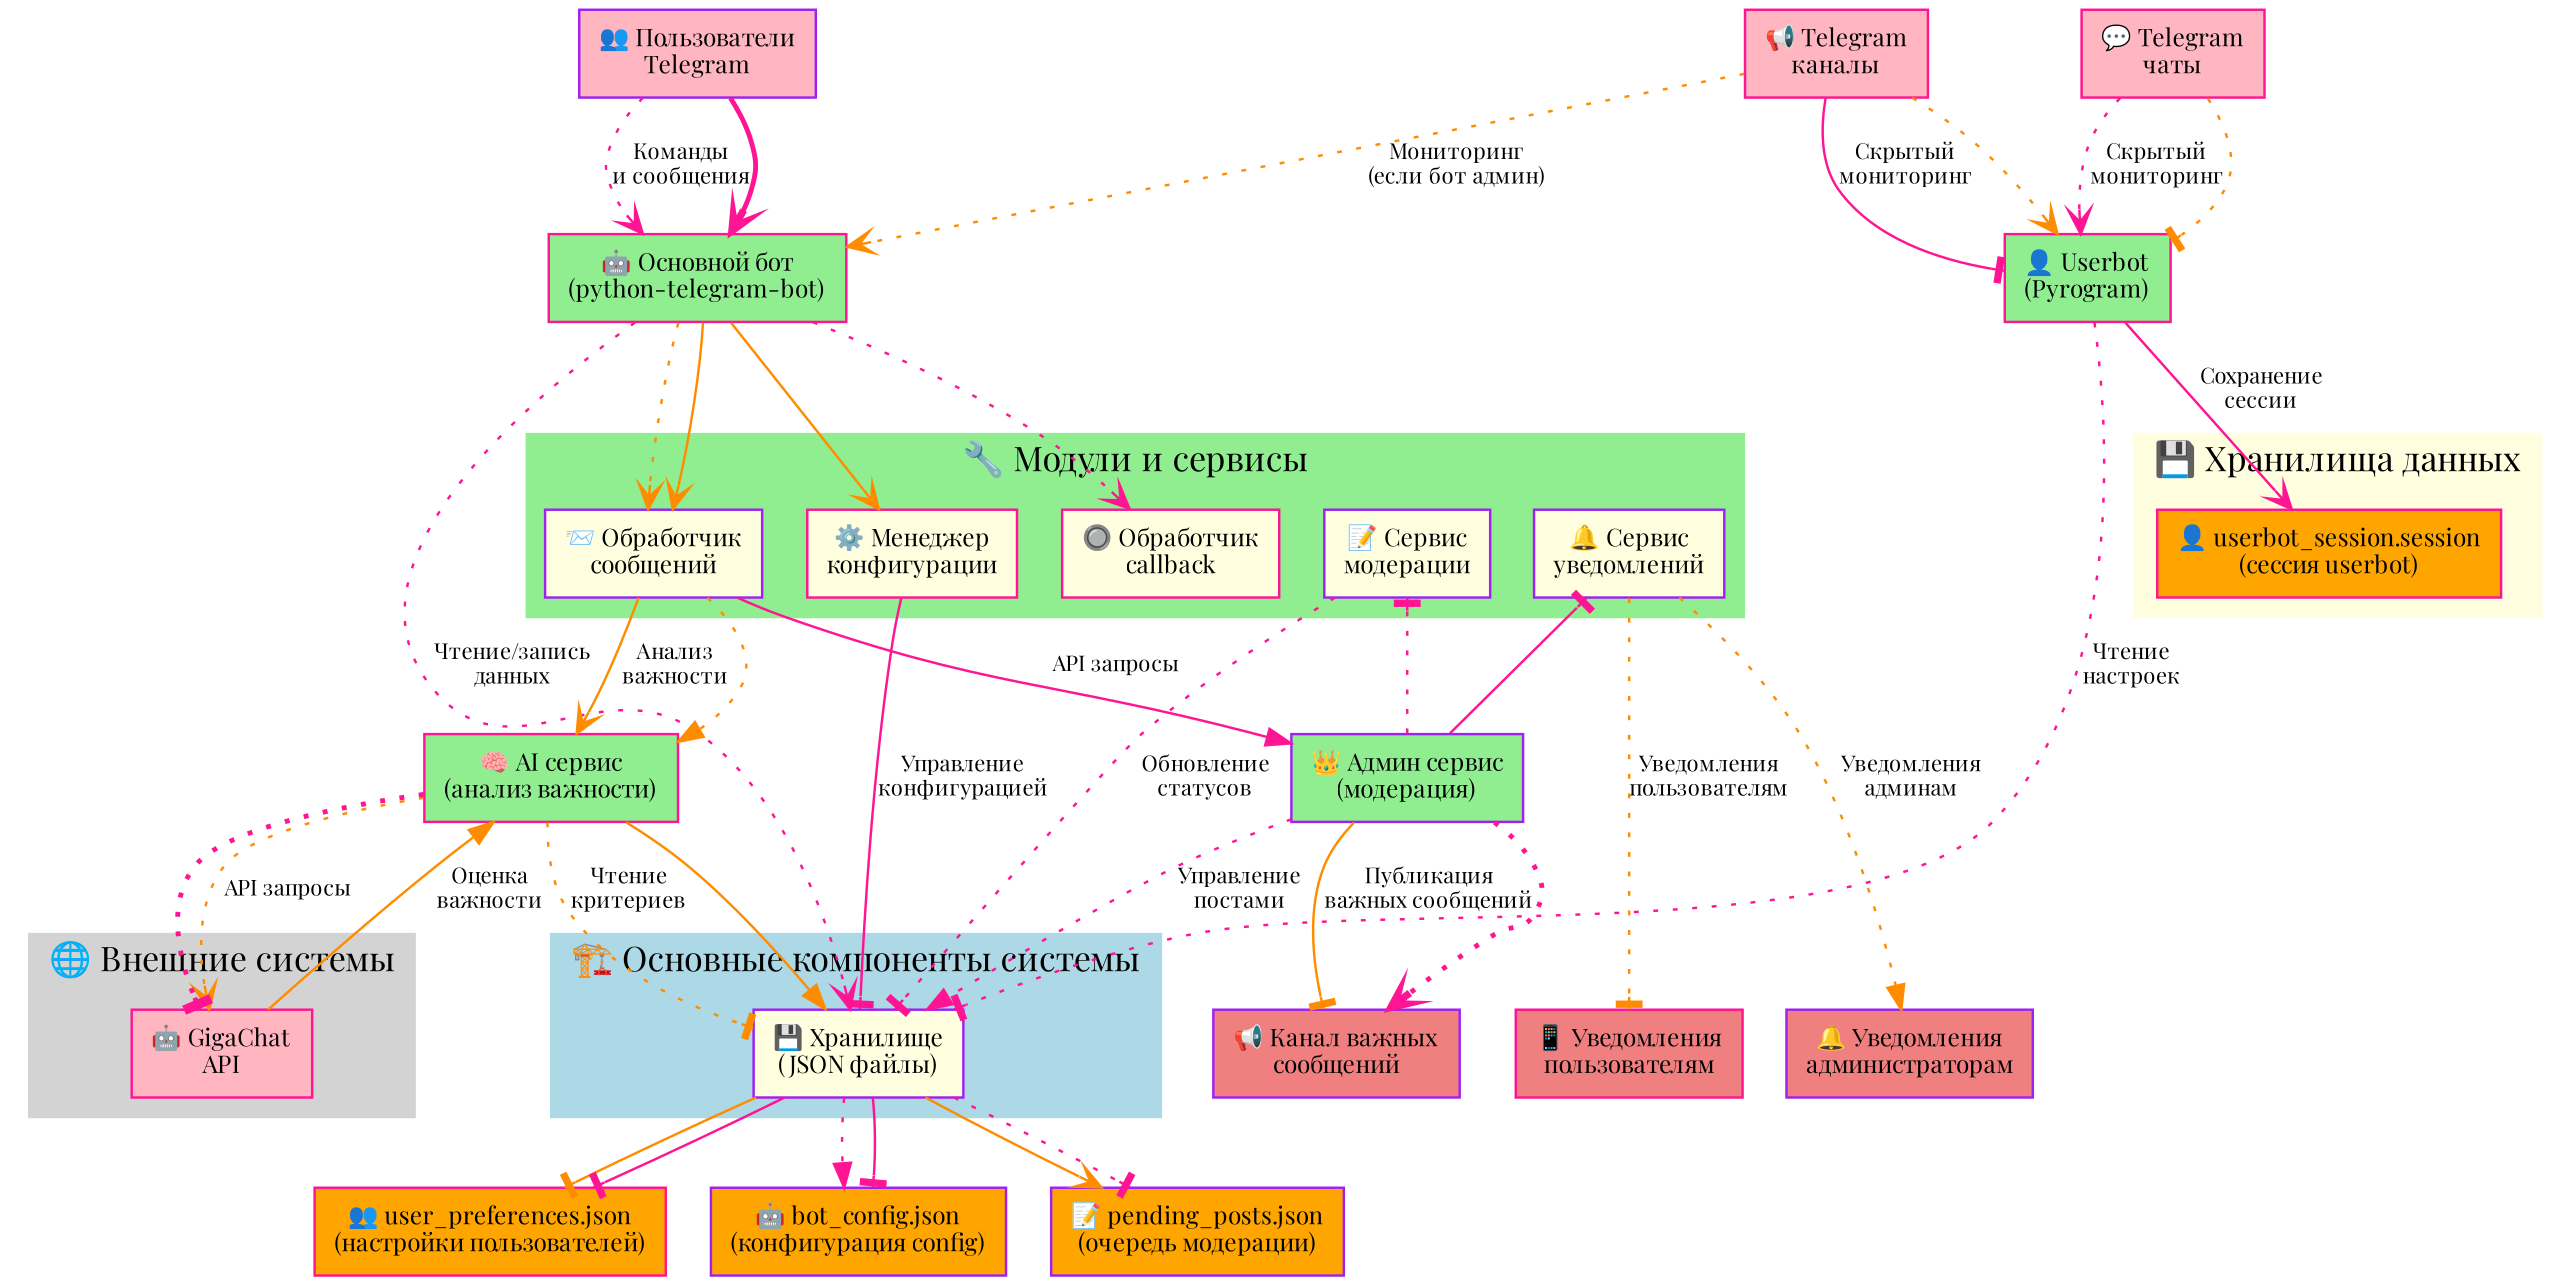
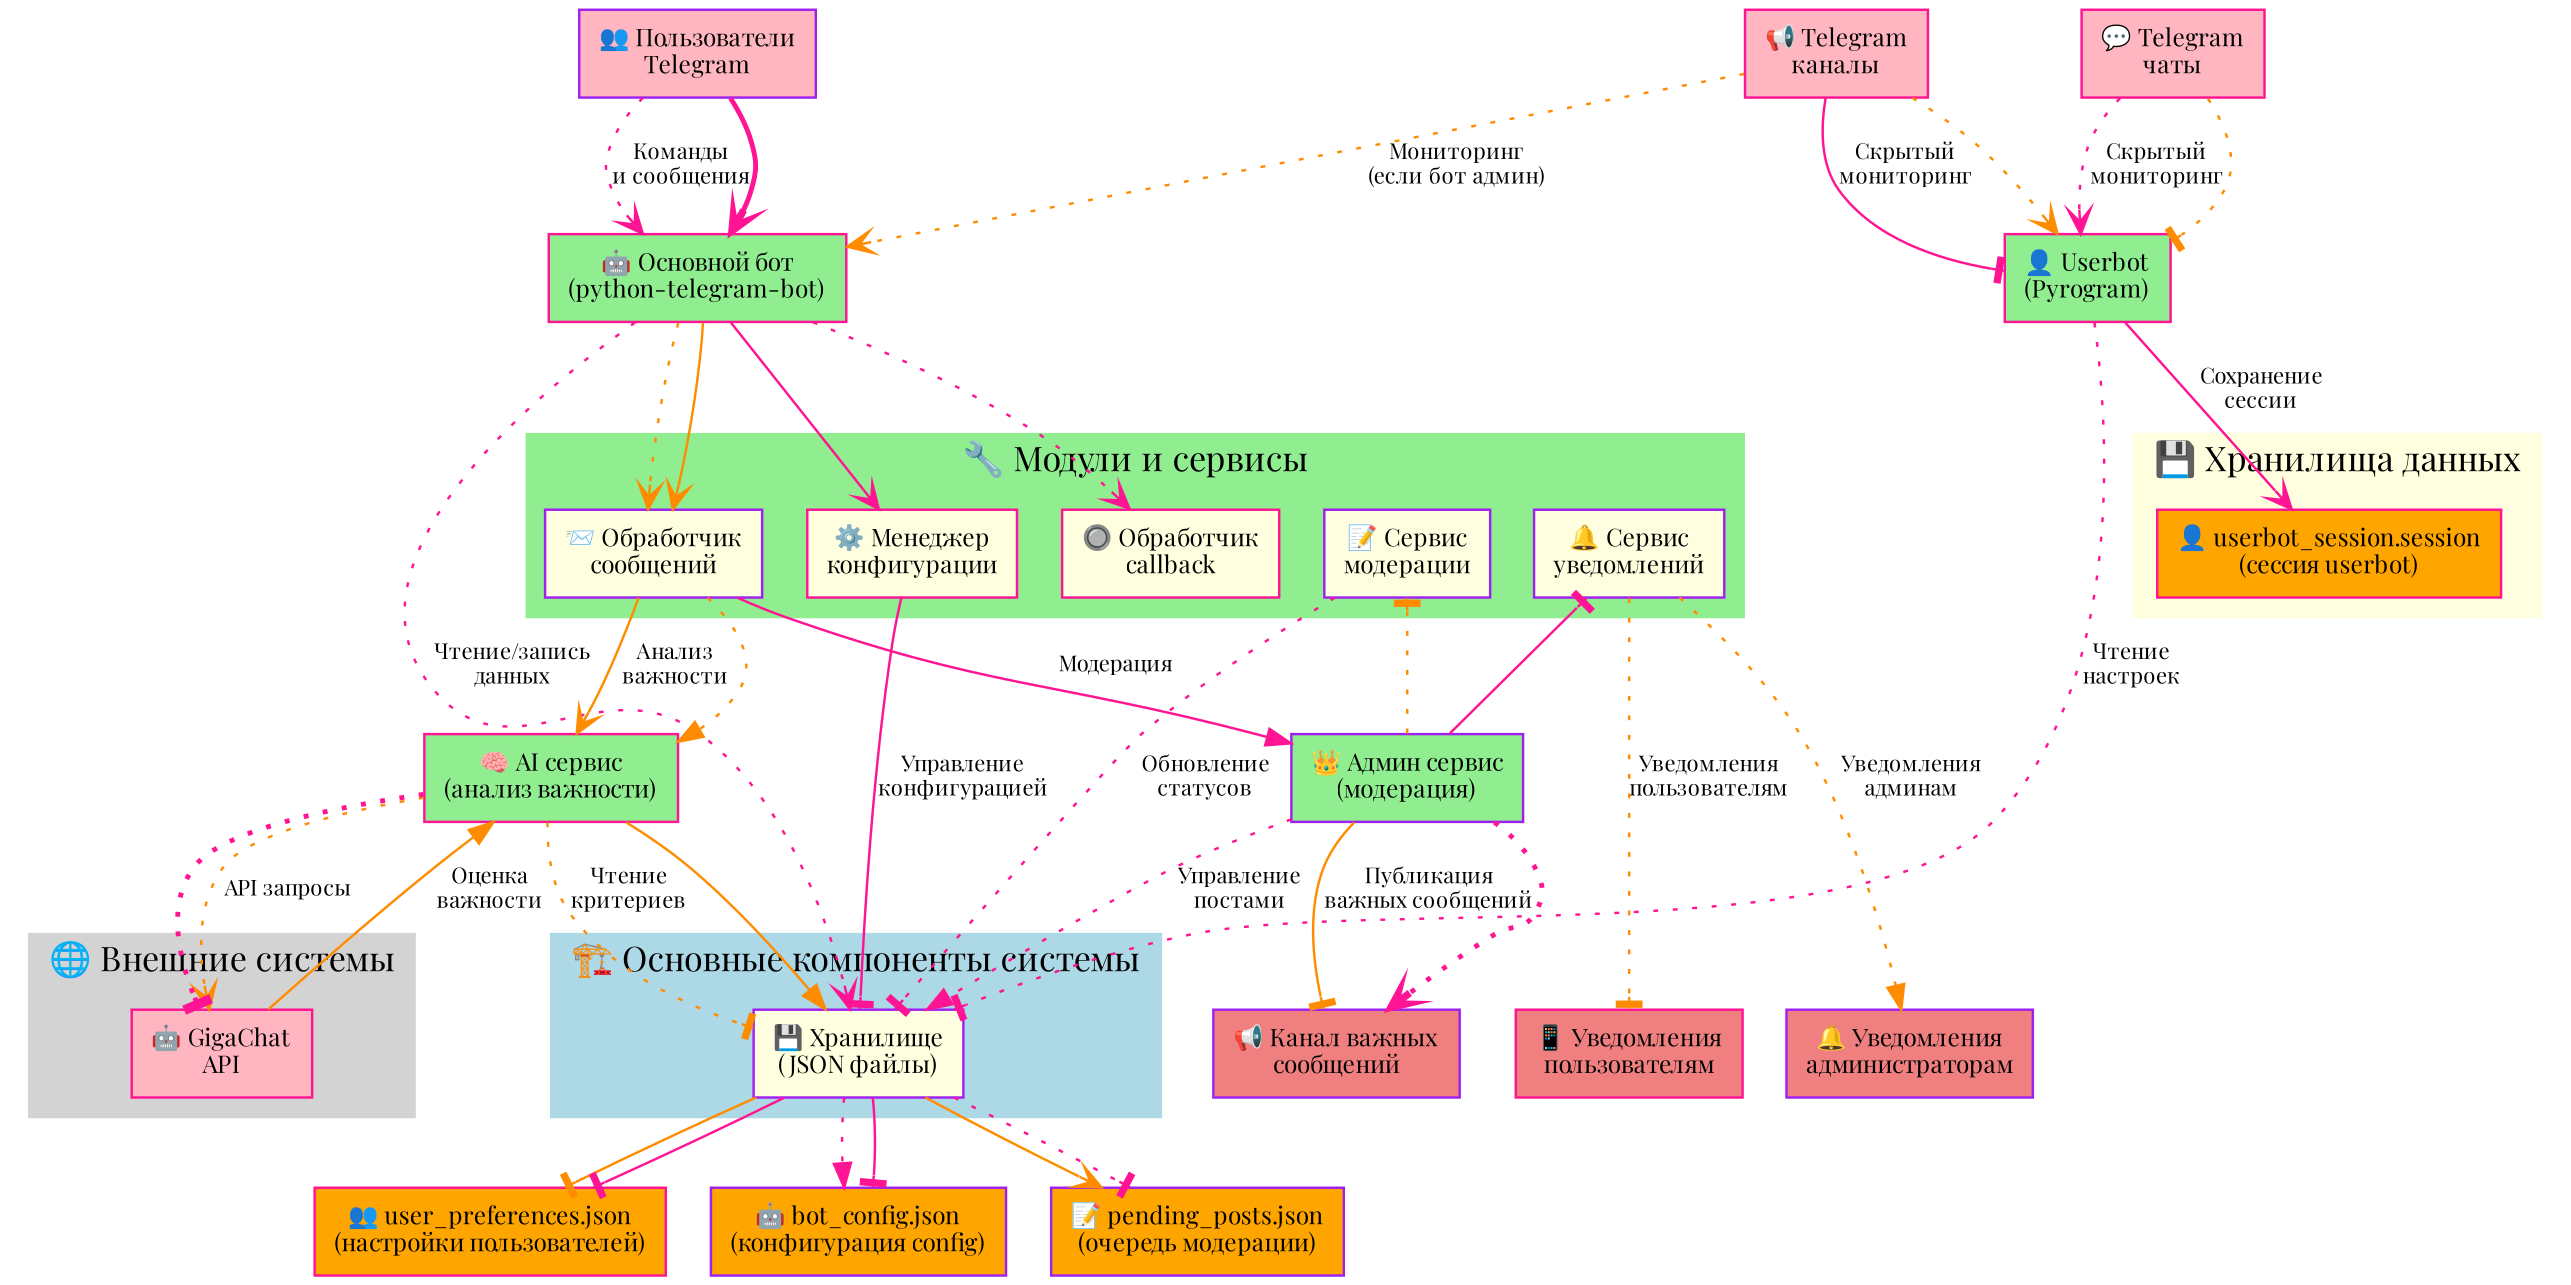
  digraph {
    fontname="Playfair Display"
    rankdir=TB
    node [color=deeppink fillcolor=lightyellow fontname="Playfair Display" fontsize=10 shape=box style=filled]
    edge [arrowhead=vee color=deeppink fontname="Playfair Display" fontsize=9 style=dotted]
    n1 [color=purple fillcolor=lightpink label="👥 Пользователи\nTelegram"]
    n2 [fillcolor=lightpink label="📢 Telegram\nканалы"]
    n3 [fillcolor=lightpink label="💬 Telegram\nчаты"]
    n4 [fillcolor=lightgreen label="🤖 Основной бот\n(python-telegram-bot)"]
    n5 [fillcolor=lightgreen label="👤 Userbot\n(Pyrogram)"]
    n6 [fillcolor=lightgreen label="🧠 AI сервис\n(анализ важности)"]
    n7 [color=purple fillcolor=lightgreen label="👑 Админ сервис\n(модерация)"]
    n8 [fillcolor=orange label="👥 user_preferences.json\n(настройки пользователей)"]
    n9 [color=purple fillcolor=orange label="🤖 bot_config.json\n(конфигурация config)"]
    n10 [color=purple fillcolor=orange label="📝 pending_posts.json\n(очередь модерации)"]
    n11 [color=purple fillcolor=lightcoral label="📢 Канал важных\nсообщений"]
    n12 [color=purple fillcolor=lightcoral label="🔔 Уведомления\nадминистраторам"]
    n13 [fillcolor=lightcoral label="📱 Уведомления\nпользователям"]
    n14 [fillcolor=lightpink label="🤖 GigaChat\nAPI"]
    n15 [color=purple label="💾 Хранилище\n(JSON файлы)"]
    n16 [color=purple label="📨 Обработчик\nсообщений"]
    n17 [label="🔘 Обработчик\ncallback"]
    n18 [label="⚙️ Менеджер\nконфигурации"]
    n19 [color=purple label="🔔 Сервис\nуведомлений"]
    n20 [color=purple label="📝 Сервис\nмодерации"]
    n21 [fillcolor=orange label="👤 userbot_session.session\n(сессия userbot)"]
    subgraph sub_1 {
      rank=same
      n1
      n2
      n3
    }
    subgraph sub_2 {
      rank=same
      n4
      n5
    }
    subgraph sub_3 {
      rank=same
      n6
      n7
    }
    subgraph sub_4 {
      rank=same
      n8
      n9
      n10
    }
    subgraph sub_5 {
      rank=same
      n11
      n12
      n13
    }
    subgraph cluster_6 {
      color=lightgrey
      label="🌐 Внешние системы"
      style=filled
      n14
    }
    subgraph cluster_7 {
      color=lightblue
      label="🏗️ Основные компоненты системы"
      style=filled
      n15
    }
    subgraph cluster_8 {
      color=lightgreen
      label="🔧 Модули и сервисы"
      style=filled
      n16
      n17
      n18
      n19
      n20
    }
    subgraph cluster_9 {
      color=lightyellow
      label="💾 Хранилища данных"
      style=filled
      n21
    }
    subgraph cluster_10 {
      color=lightpink
      label="📤 Выходные каналы"
      style=filled
    }
    n1 -> n4 [label="Команды\nи сообщения"]
    n1 -> n4 [penwidth=2 style=solid]
    n2 -> n4 [color=darkorange label="Мониторинг\n(если бот админ)"]
    n2 -> n5 [arrowhead=tee label="Скрытый\nмониторинг" style=solid]
    n2 -> n5 [color=darkorange penwidth=1]
    n3 -> n5 [label="Скрытый\nмониторинг"]
    n3 -> n5 [arrowhead=tee color=darkorange penwidth=1]
    n4 -> n15 [label="Чтение/запись\nданных"]
    n4 -> n16 [color=darkorange]
    n4 -> n16 [color=darkorange penwidth=1 style=solid]
    n4 -> n17
-   n4 -> n18 [color=darkorange style=solid]
+   n4 -> n18 [style=solid]
    n5 -> n15 [arrowhead=tee label="Чтение\nнастроек"]
    n5 -> n21 [label="Сохранение\nсессии" style=solid]
    n6 -> n14 [color=darkorange label="API запросы"]
    n6 -> n14 [arrowhead=tee penwidth=2]
    n6 -> n15 [arrowhead=tee color=darkorange label="Чтение\nкритериев"]
    n6 -> n15 [arrowhead=normal color=darkorange penwidth=1 style=solid]
    n7 -> n11 [arrowhead=tee color=darkorange label="Публикация\nважных сообщений" style=solid]
    n7 -> n11 [penwidth=2]
    n7 -> n15 [arrowhead=normal label="Управление\nпостами"]
    n7 -> n19 [arrowhead=tee style=solid]
-   n7 -> n20 [arrowhead=tee]
+   n7 -> n20 [arrowhead=tee color=darkorange]
    n14 -> n6 [arrowhead=normal color=darkorange label="Оценка\nважности" style=solid]
    n15 -> n8 [arrowhead=tee color=darkorange style=solid]
    n15 -> n8 [arrowhead=tee penwidth=1 style=solid]
    n15 -> n9 [arrowhead=normal]
    n15 -> n9 [arrowhead=tee penwidth=1 style=solid]
    n15 -> n10 [color=darkorange style=solid]
    n15 -> n10 [arrowhead=tee penwidth=1]
    n16 -> n6 [color=darkorange label="Анализ\nважности" style=solid]
    n16 -> n6 [arrowhead=normal color=darkorange penwidth=1]
-   n16 -> n7 [arrowhead=normal label="API запросы" style=solid]
+   n16 -> n7 [arrowhead=normal label="Модерация" style=solid]
    n18 -> n15 [arrowhead=tee label="Управление\nконфигурацией" style=solid]
    n19 -> n12 [arrowhead=normal color=darkorange label="Уведомления\nадминам"]
    n19 -> n13 [arrowhead=tee color=darkorange label="Уведомления\nпользователям"]
    n20 -> n15 [arrowhead=tee label="Обновление\nстатусов"]
  }
